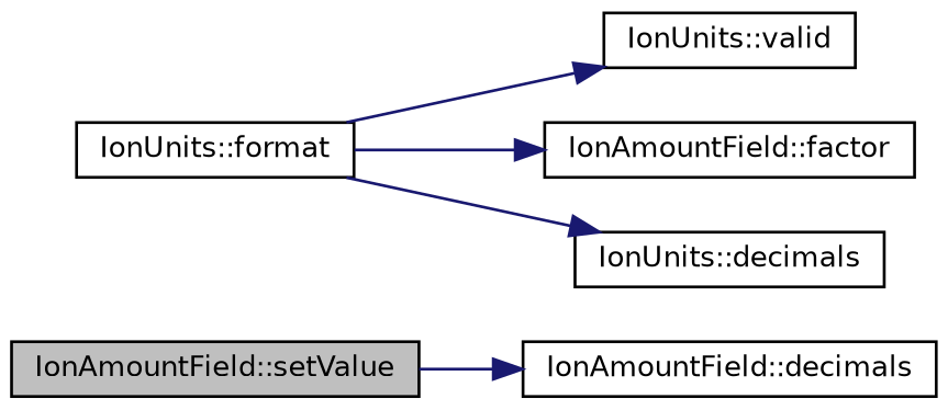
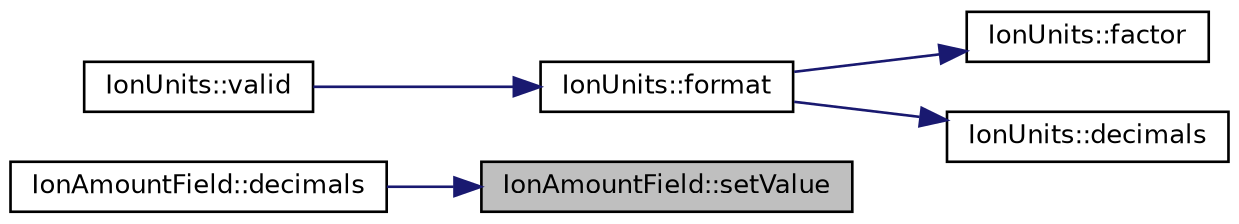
  digraph {
    rankdir=LR
    node [color=black fillcolor=white fontname=Helvetica fontsize=10 shape=record style=filled]
    edge [color=midnightblue fontname=Helvetica fontsize=10 labelfontname=Helvetica labelfontsize=10 style=solid]
    n1 [fillcolor=grey75 fontcolor=black height=0.2 label="IonAmountField::setValue" width=0.4]
    n2 [height=0.2 label="IonAmountField::decimals" width=0.4]
    n3 [height=0.2 label="IonUnits::format" width=0.4]
    n4 [height=0.2 label="IonUnits::valid" width=0.4]
-   n5 [height=0.2 label="IonAmountField::factor" width=0.4]
+   n5 [height=0.2 label="IonUnits::factor" width=0.4]
    n6 [height=0.2 label="IonUnits::decimals" width=0.4]
-   n1 -> n2
-   n3 -> n4
+   n2 -> n1
+   n4 -> n3
    n3 -> n5
    n3 -> n6
  }
